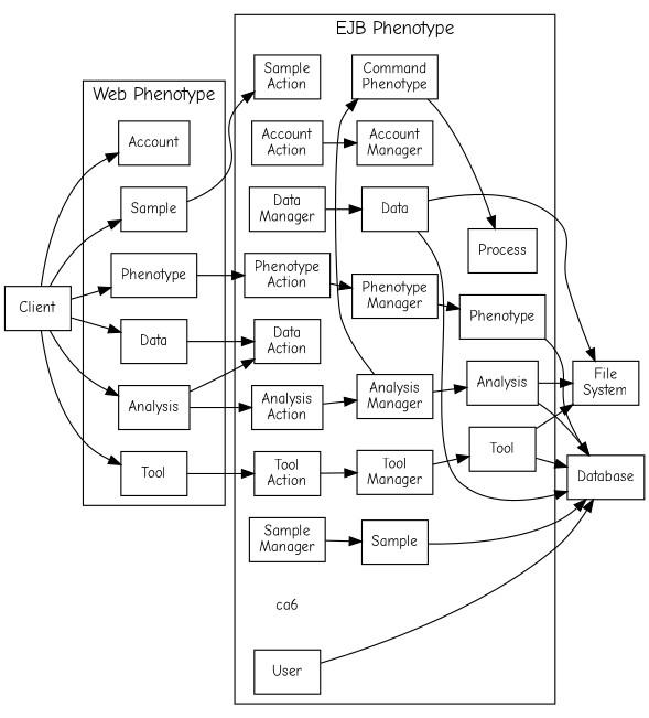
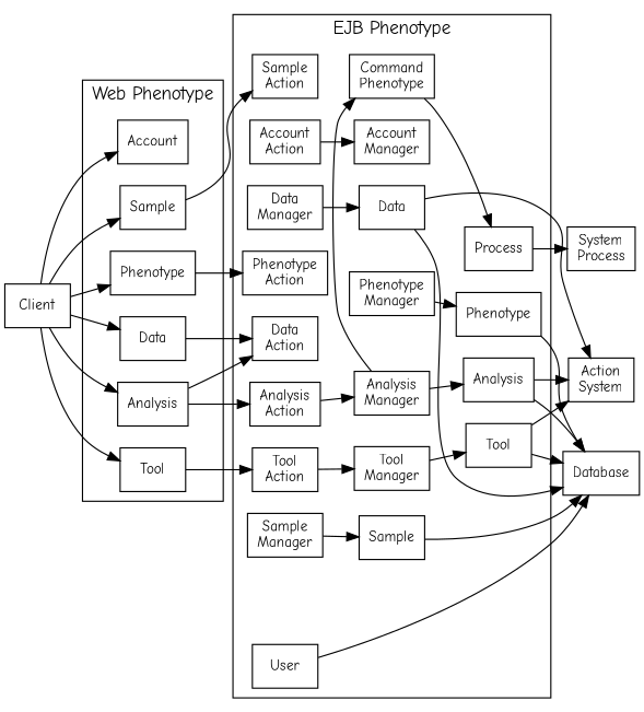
  digraph {
    fontname="Comic Neue"
    fontsize=15
    rankdir=LR
    node [fontname="Comic Neue" fontsize=12 shape=box]
    edge [fontname="Comic Neue"]
    n1 [label=Account]
    n2 [label=Sample]
    n3 [label=Phenotype]
    n4 [label=Data]
    n5 [label=Analysis]
    n6 [label=Tool]
    n7 [label="Analysis\nManager"]
    n8 [label="Command\nPhenotype"]
    n9 [label="Account\nAction"]
    n10 [label="Account\nManager"]
    n11 [label="Sample\nAction"]
    n12 [label="Sample\nManager"]
    n13 [label="Phenotype\nAction"]
    n14 [label="Phenotype\nManager"]
    n15 [label="Data\nAction"]
    n16 [label="Data\nManager"]
    n17 [label="Analysis\nAction"]
    n18 [label="Tool\nAction"]
    n19 [label="Tool\nManager"]
-   ca6 [shape=none]
    n21 [label=User]
    n22 [label=Sample]
    n23 [label=Phenotype]
    n24 [label=Data]
    n25 [label=Analysis]
    n26 [label=Tool]
    n27 [label=Process]
    n28 [label=Database]
-   n29 [label="File\nSystem"]
+   n29 [label="Action\nSystem"]
+   n30 [label="System\nProcess"]
    n31 [label=Client]
    subgraph cluster_1 {
      label="Web Phenotype"
      n1
      n2
      n3
      n4
      n5
      n6
    }
    subgraph cluster_2 {
      label="EJB Phenotype"
      nodesep=0.5
      ranksep=0.5
      n9
      n10
      n11
      n12
      n13
      n14
      n15
      n16
      n17
      n18
      n19
-     ca6
      n21
      n22
      n23
      n24
      n25
      n26
      n27
      subgraph sub_3 {
        label="EJB Container"
        nodesep=0.5
        rank=same
        ranksep=0.5
        n7
        n8
      }
    }
    n2 -> n11
    n3 -> n13
    n4 -> n15
    n5 -> n15
    n5 -> n17
    n6 -> n18
    n7 -> n8 [constraint=none]
    n7 -> n25
    n8 -> n27
    n9 -> n10
    n12 -> n22
-   n13 -> n14
    n14 -> n23
    n16 -> n24
    n17 -> n7
    n18 -> n19
    n19 -> n26
    n21 -> n28
    n22 -> n28
    n23 -> n28
    n24 -> n28
    n24 -> n29
    n25 -> n28
    n25 -> n29
    n26 -> n28
    n26 -> n29
+   n27 -> n30
    n31 -> n1
    n31 -> n2
    n31 -> n3
    n31 -> n4
    n31 -> n5
    n31 -> n6
  }
